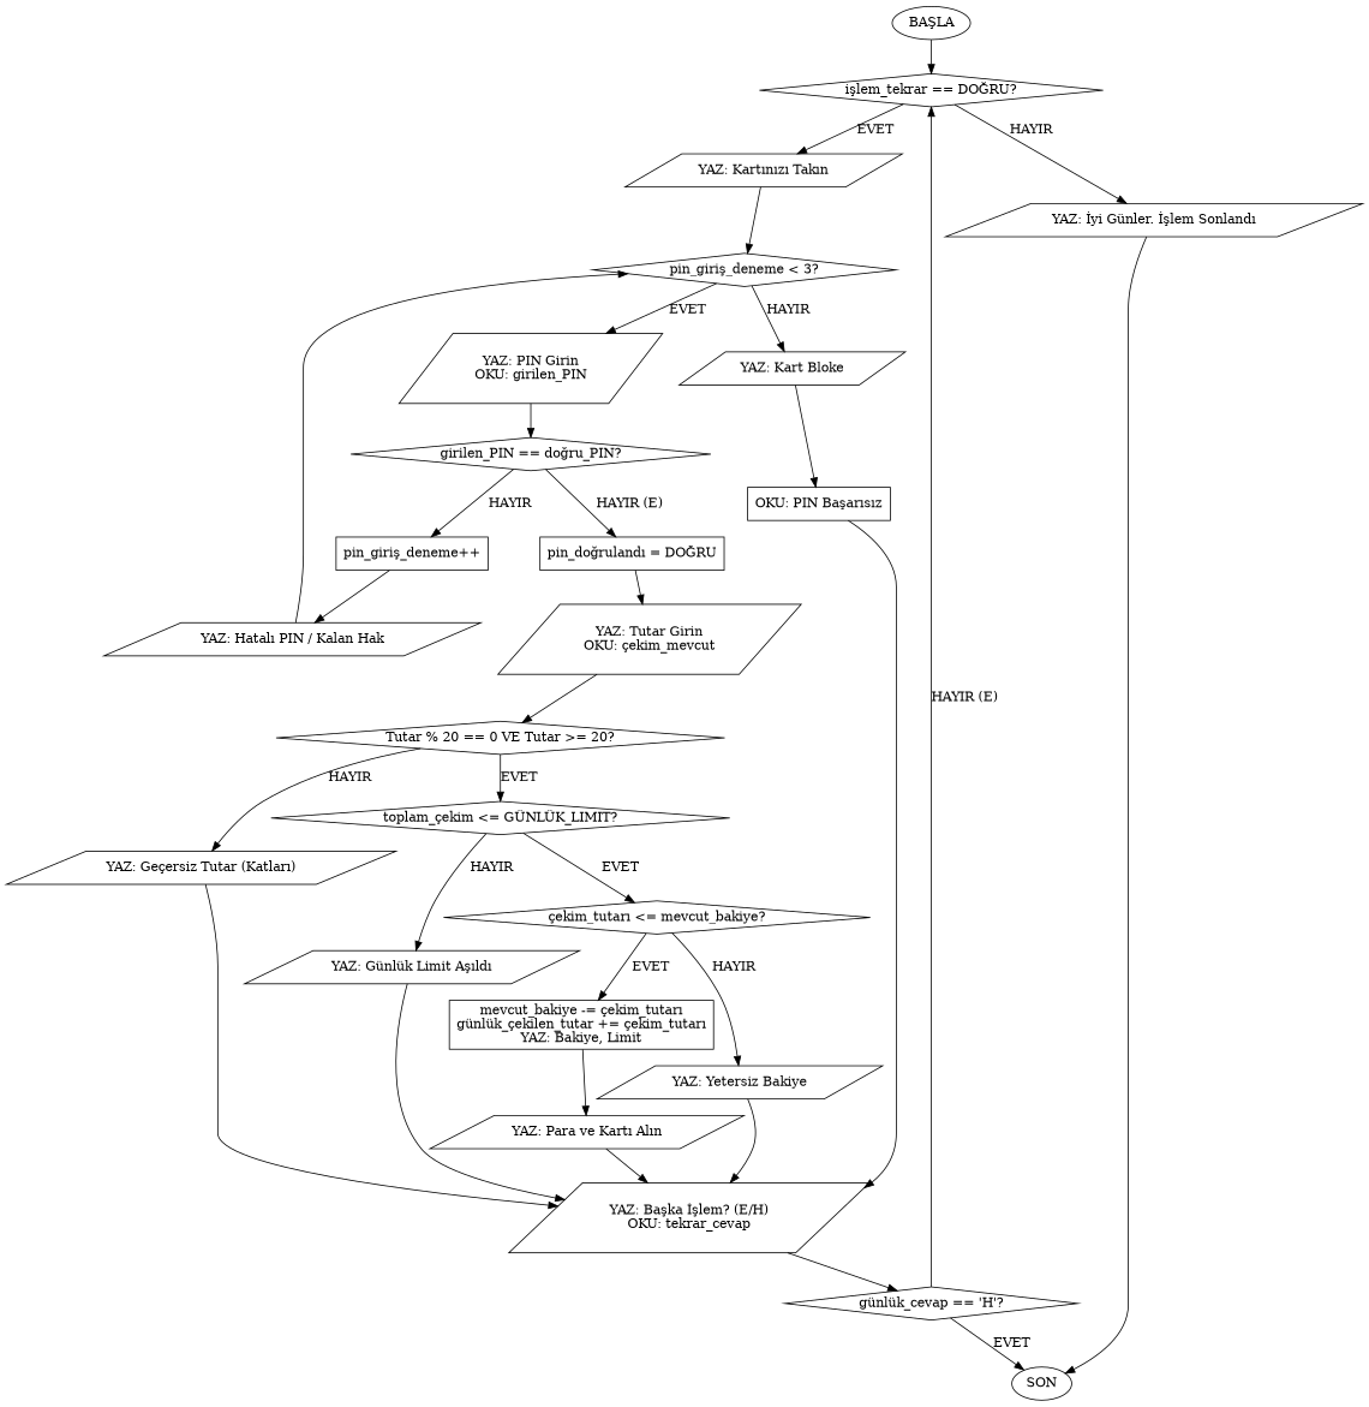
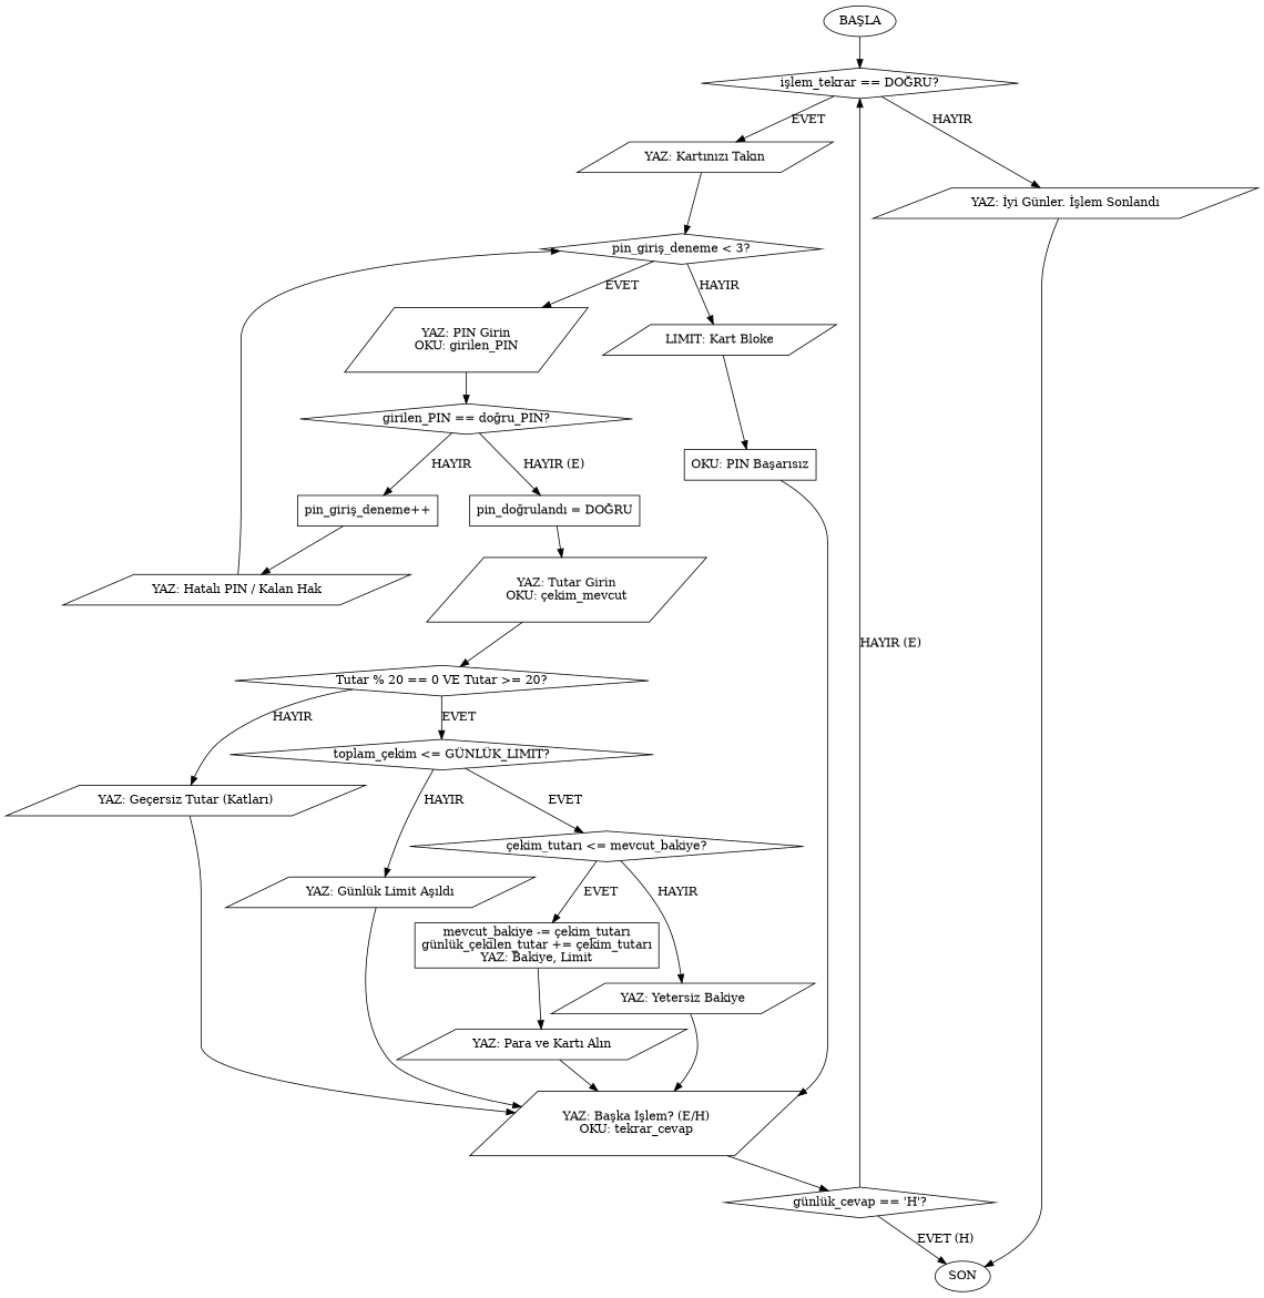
  digraph {
    node [shape=parallelogram]
    n1 [label="BAŞLA" shape=oval]
    n2 [label="işlem_tekrar == DOĞRU?" shape=diamond]
    n3 [label="YAZ: Kartınızı Takın"]
    n4 [label="YAZ: İyi Günler. İşlem Sonlandı"]
    n5 [label=SON shape=oval]
    n6 [label="pin_giriş_deneme < 3?" shape=diamond]
    n7 [label="YAZ: PIN Girin\nOKU: girilen_PIN"]
-   n8 [label="YAZ: Kart Bloke"]
+   n8 [label="LIMIT: Kart Bloke"]
    n9 [label="girilen_PIN == doğru_PIN?" shape=diamond]
    n10 [label="pin_giriş_deneme++" shape=box]
    n11 [label="pin_doğrulandı = DOĞRU" shape=box]
    n12 [label="YAZ: Hatalı PIN / Kalan Hak"]
    n13 [label="OKU: PIN Başarısız" shape=box]
    n14 [label="YAZ: Başka İşlem? (E/H)\nOKU: tekrar_cevap"]
    n15 [label="YAZ: Tutar Girin\nOKU: çekim_mevcut"]
    n16 [label="Tutar % 20 == 0 VE Tutar >= 20?" shape=diamond]
    n17 [label="YAZ: Geçersiz Tutar (Katları)"]
    n18 [label="toplam_çekim <= GÜNLÜK_LIMIT?" shape=diamond]
    n19 [label="YAZ: Yetersiz Bakiye"]
    n20 [label="günlük_cevap == 'H'?" shape=diamond]
    n21 [label="YAZ: Günlük Limit Aşıldı"]
    n22 [label="YAZ: Para ve Kartı Alın"]
    n23 [label="çekim_tutarı <= mevcut_bakiye?" shape=diamond]
    n24 [label="mevcut_bakiye -= çekim_tutarı\ngünlük_çekilen_tutar += çekim_tutarı\nYAZ: Bakiye, Limit" shape=box]
    n1 -> n2
    n2 -> n3 [label=EVET]
    n2 -> n4 [label=HAYIR]
    n3 -> n6
    n4 -> n5
    n6 -> n7 [label=EVET]
    n6 -> n8 [label=HAYIR]
    n7 -> n9
    n8 -> n13
    n9 -> n10 [label=HAYIR]
    n9 -> n11 [label="HAYIR (E)"]
    n10 -> n12
    n11 -> n15
    n12 -> n6
    n13 -> n14
    n14 -> n20
    n15 -> n16
    n16 -> n17 [label=HAYIR]
    n16 -> n18 [label=EVET]
    n17 -> n14
    n18 -> n21 [label=HAYIR]
    n18 -> n23 [label=EVET]
    n19 -> n14
    n20 -> n2 [label="HAYIR (E)"]
-   n20 -> n5 [label=EVET]
+   n20 -> n5 [label="EVET (H)"]
    n21 -> n14
    n22 -> n14
    n23 -> n19 [label=HAYIR]
    n23 -> n24 [label=EVET]
    n24 -> n22
  }
